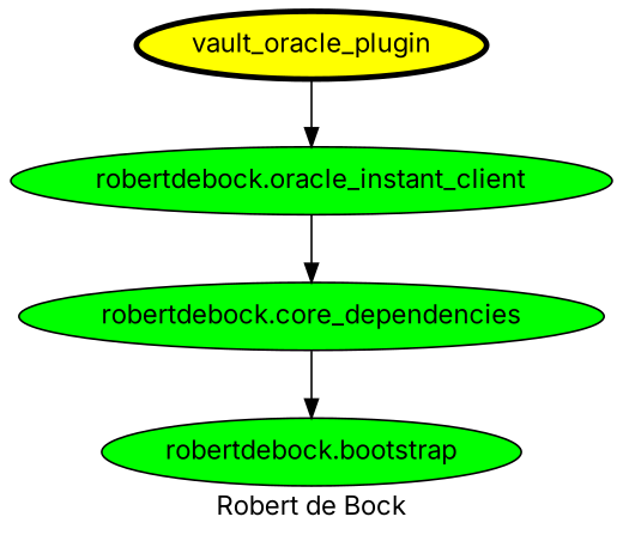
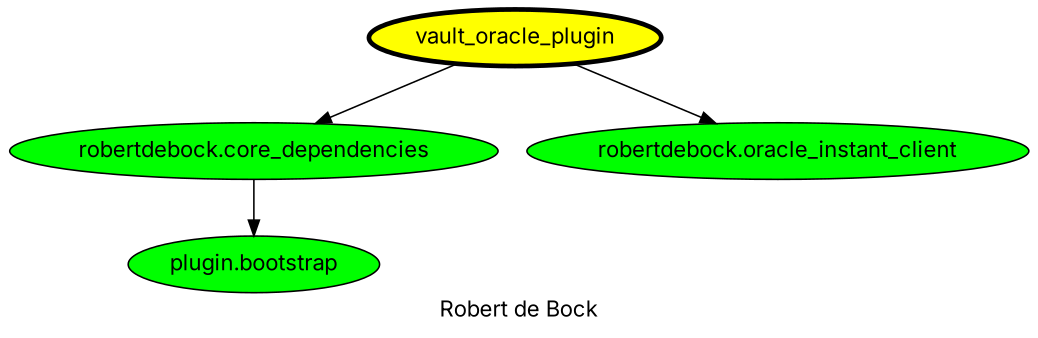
  digraph {
    fontname=Inter
    label="Robert de Bock"
    node [fillcolor=green fontname=Inter style=filled]
    edge [fontname=Inter]
    vault_oracle_plugin [fillcolor=yellow penwidth=3]
    "robertdebock.core_dependencies"
    "robertdebock.oracle_instant_client"
-   "robertdebock.bootstrap"
-   "robertdebock.oracle_instant_client" -> "robertdebock.core_dependencies"
+   "robertdebock.bootstrap" [label="plugin.bootstrap"]
+   vault_oracle_plugin -> "robertdebock.core_dependencies"
    vault_oracle_plugin -> "robertdebock.oracle_instant_client"
    "robertdebock.core_dependencies" -> "robertdebock.bootstrap"
  }
